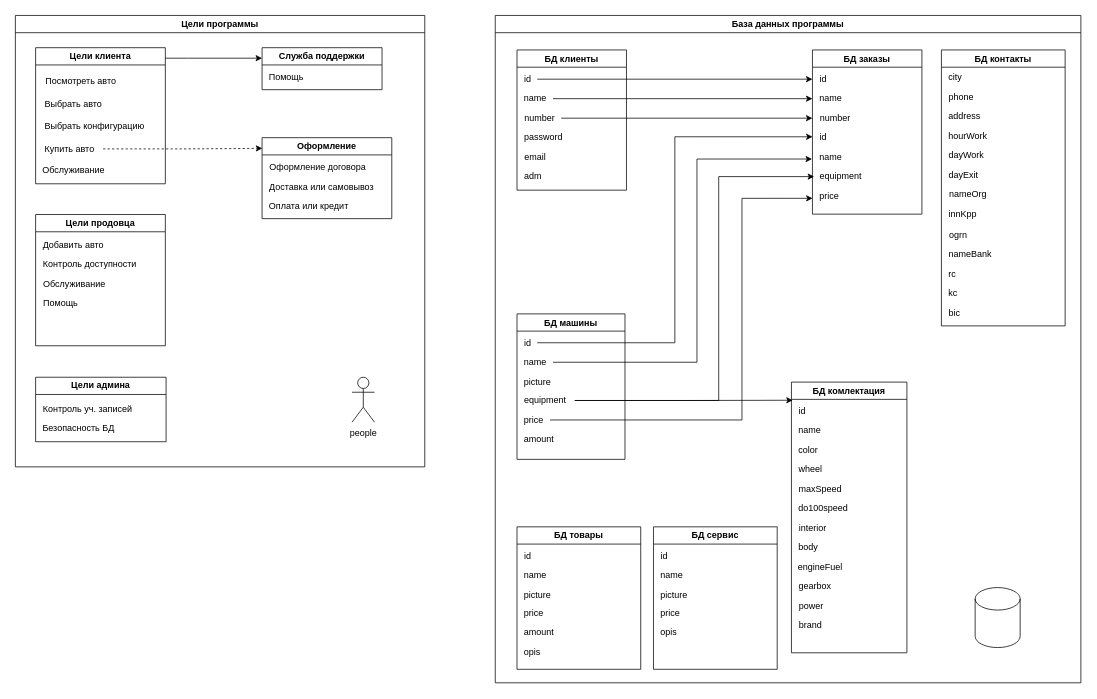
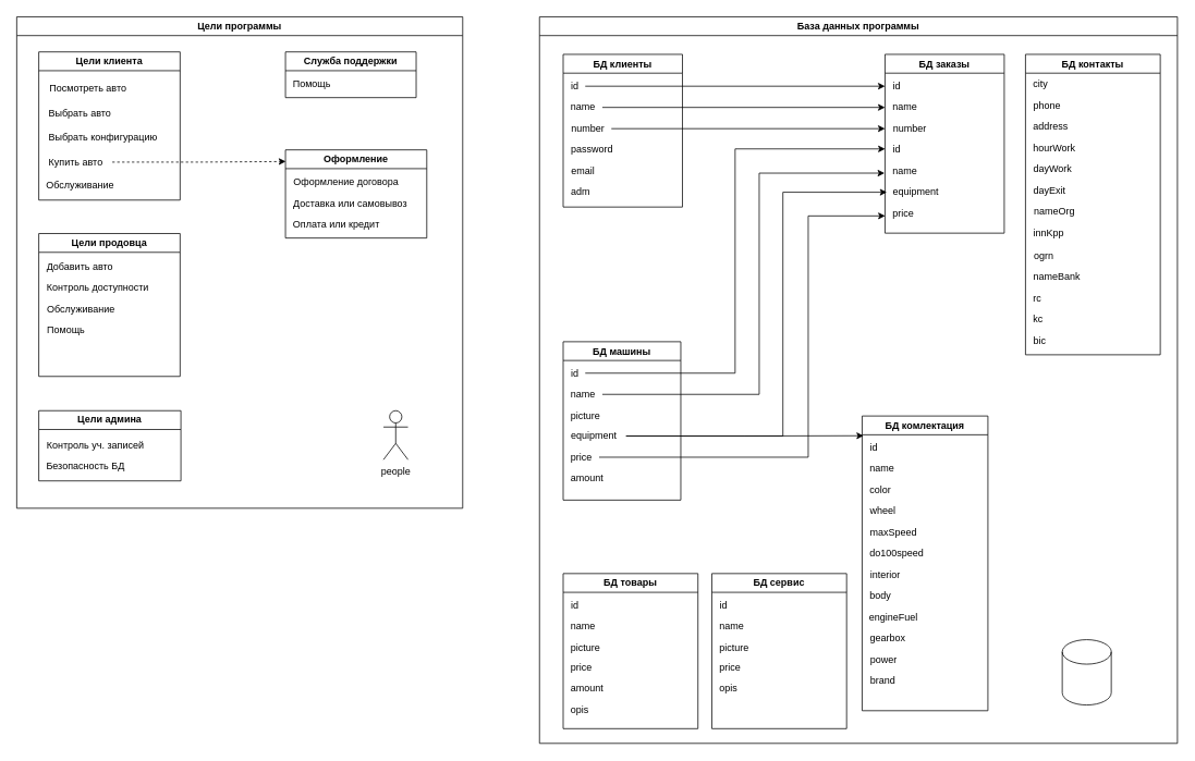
  <mxCell id="0" />
  <mxCell id="1" parent="0" />
  <mxCell id="2" value="Цели программы" style="swimlane;whiteSpace=wrap;html=1;" parent="1" vertex="1"><mxGeometry x="20" y="20" width="546" height="602" as="geometry" /></mxCell>
  <mxCell id="3" value="" style="group" parent="2" vertex="1" connectable="0"><mxGeometry x="27" y="43" width="475" height="525.5" as="geometry" /></mxCell>
  <mxCell id="4" value="Цели клиента" style="swimlane;whiteSpace=wrap;html=1;" parent="3" vertex="1"><mxGeometry width="173" height="181.5" as="geometry"><mxRectangle x="50" y="40" width="120" height="30" as="alternateBounds" /></mxGeometry></mxCell>
  <mxCell id="5" value="Посмотреть авто" style="text;html=1;align=center;verticalAlign=middle;resizable=0;points=[];autosize=1;strokeColor=none;fillColor=none;" parent="4" vertex="1"><mxGeometry y="30" width="120" height="30" as="geometry" /></mxCell>
  <mxCell id="6" value="Купить авто" style="text;html=1;align=center;verticalAlign=middle;resizable=0;points=[];autosize=1;strokeColor=none;fillColor=none;" parent="4" vertex="1"><mxGeometry y="120" width="90" height="30" as="geometry" /></mxCell>
  <mxCell id="7" value="Выбрать авто" style="text;html=1;align=center;verticalAlign=middle;resizable=0;points=[];autosize=1;strokeColor=none;fillColor=none;" parent="4" vertex="1"><mxGeometry y="60" width="100" height="30" as="geometry" /></mxCell>
  <mxCell id="8" value="Выбрать конфигурацию " style="text;align=center;verticalAlign=middle;resizable=0;points=[];autosize=1;strokeColor=none;fillColor=none;html=1;" parent="4" vertex="1"><mxGeometry y="90" width="160" height="30" as="geometry" /></mxCell>
  <mxCell id="9" value="Обслуживание&amp;nbsp;" style="text;html=1;align=center;verticalAlign=middle;resizable=0;points=[];autosize=1;strokeColor=none;fillColor=none;" parent="4" vertex="1"><mxGeometry y="150" width="104" height="26" as="geometry" /></mxCell>
  <mxCell id="10" value="Служба поддержки" style="swimlane;whiteSpace=wrap;html=1;" parent="3" vertex="1"><mxGeometry x="302" width="160" height="56" as="geometry"><mxRectangle x="352" y="126" width="149" height="26" as="alternateBounds" /></mxGeometry></mxCell>
  <mxCell id="11" value="Помощь" style="text;html=1;align=center;verticalAlign=middle;resizable=0;points=[];autosize=1;strokeColor=none;fillColor=none;" parent="10" vertex="1"><mxGeometry y="27" width="64" height="26" as="geometry" /></mxCell>
- <mxCell id="12" style="edgeStyle=orthogonalEdgeStyle;rounded=0;orthogonalLoop=1;jettySize=auto;html=1;entryX=0;entryY=0.25;entryDx=0;entryDy=0;" parent="3" source="4" target="10" edge="1"><mxGeometry relative="1" as="geometry"><Array as="points"><mxPoint x="204" y="14" /><mxPoint x="204" y="14" /></Array></mxGeometry></mxCell>
  <mxCell id="13" value="Оформление" style="swimlane;whiteSpace=wrap;html=1;" parent="3" vertex="1"><mxGeometry x="302" y="120" width="173" height="108" as="geometry" /></mxCell>
  <mxCell id="14" value="Оформление договора" style="text;html=1;align=center;verticalAlign=middle;resizable=0;points=[];autosize=1;strokeColor=none;fillColor=none;" parent="13" vertex="1"><mxGeometry y="27" width="147" height="26" as="geometry" /></mxCell>
  <mxCell id="15" value="Доставка или самовывоз" style="text;html=1;align=center;verticalAlign=middle;resizable=0;points=[];autosize=1;strokeColor=none;fillColor=none;" parent="13" vertex="1"><mxGeometry y="53" width="158" height="26" as="geometry" /></mxCell>
  <mxCell id="16" value="Оплата или кредит" style="text;html=1;align=center;verticalAlign=middle;resizable=0;points=[];autosize=1;strokeColor=none;fillColor=none;" parent="13" vertex="1"><mxGeometry y="79" width="124" height="26" as="geometry" /></mxCell>
  <mxCell id="17" style="edgeStyle=orthogonalEdgeStyle;rounded=0;orthogonalLoop=1;jettySize=auto;html=1;entryX=0.002;entryY=0.132;entryDx=0;entryDy=0;entryPerimeter=0;dashed=1;" parent="3" source="6" target="13" edge="1"><mxGeometry relative="1" as="geometry" /></mxCell>
  <mxCell id="18" value="Цели продовца" style="swimlane;whiteSpace=wrap;html=1;" parent="3" vertex="1"><mxGeometry y="222.5" width="173" height="175" as="geometry"><mxRectangle x="50" y="40" width="120" height="30" as="alternateBounds" /></mxGeometry></mxCell>
  <mxCell id="19" value="Добавить авто" style="text;html=1;align=center;verticalAlign=middle;resizable=0;points=[];autosize=1;strokeColor=none;fillColor=none;" parent="18" vertex="1"><mxGeometry x="0.5" y="27" width="99" height="26" as="geometry" /></mxCell>
  <mxCell id="20" value="Контроль доступности" style="text;html=1;align=center;verticalAlign=middle;resizable=0;points=[];autosize=1;strokeColor=none;fillColor=none;" parent="18" vertex="1"><mxGeometry y="53" width="143" height="26" as="geometry" /></mxCell>
  <mxCell id="21" value="Обслуживание&amp;nbsp;" style="text;html=1;align=center;verticalAlign=middle;resizable=0;points=[];autosize=1;strokeColor=none;fillColor=none;" parent="18" vertex="1"><mxGeometry x="0.5" y="79" width="104" height="26" as="geometry" /></mxCell>
  <mxCell id="22" value="Помощь" style="text;html=1;align=center;verticalAlign=middle;resizable=0;points=[];autosize=1;strokeColor=none;fillColor=none;" parent="18" vertex="1"><mxGeometry x="0.5" y="105" width="64" height="26" as="geometry" /></mxCell>
  <mxCell id="23" value="Цели админа" style="swimlane;whiteSpace=wrap;html=1;" parent="3" vertex="1"><mxGeometry y="439.5" width="174" height="86" as="geometry" /></mxCell>
  <mxCell id="24" value="Контроль уч. записей" style="text;html=1;align=center;verticalAlign=middle;resizable=0;points=[];autosize=1;strokeColor=none;fillColor=none;" parent="23" vertex="1"><mxGeometry y="29" width="137" height="26" as="geometry" /></mxCell>
  <mxCell id="25" value="Безопасность БД" style="text;html=1;align=center;verticalAlign=middle;resizable=0;points=[];autosize=1;strokeColor=none;fillColor=none;" parent="23" vertex="1"><mxGeometry y="55" width="114" height="26" as="geometry" /></mxCell>
  <mxCell id="26" value="people" style="shape=umlActor;verticalLabelPosition=bottom;verticalAlign=top;html=1;outlineConnect=0;" parent="3" vertex="1"><mxGeometry x="422" y="439.5" width="30" height="60" as="geometry" /></mxCell>
  <mxCell id="27" value="База данных программы" style="swimlane;whiteSpace=wrap;html=1;" parent="1" vertex="1"><mxGeometry x="660" y="20" width="781" height="890" as="geometry" /></mxCell>
  <mxCell id="28" value="БД товары" style="swimlane;whiteSpace=wrap;html=1;" parent="27" vertex="1"><mxGeometry x="29" y="682" width="165" height="190" as="geometry" /></mxCell>
  <mxCell id="29" value="id" style="text;html=1;align=center;verticalAlign=middle;resizable=0;points=[];autosize=1;strokeColor=none;fillColor=none;" parent="28" vertex="1"><mxGeometry y="26" width="27" height="26" as="geometry" /></mxCell>
  <mxCell id="30" value="name" style="text;html=1;align=center;verticalAlign=middle;resizable=0;points=[];autosize=1;strokeColor=none;fillColor=none;" parent="28" vertex="1"><mxGeometry y="52" width="48" height="26" as="geometry" /></mxCell>
  <mxCell id="31" value="amount" style="text;html=1;align=center;verticalAlign=middle;resizable=0;points=[];autosize=1;strokeColor=none;fillColor=none;" parent="28" vertex="1"><mxGeometry y="128" width="58" height="26" as="geometry" /></mxCell>
  <mxCell id="32" value="picture" style="text;html=1;align=center;verticalAlign=middle;resizable=0;points=[];autosize=1;strokeColor=none;fillColor=none;" parent="28" vertex="1"><mxGeometry y="78" width="54" height="26" as="geometry" /></mxCell>
  <mxCell id="33" value="price" style="text;html=1;align=center;verticalAlign=middle;resizable=0;points=[];autosize=1;strokeColor=none;fillColor=none;" parent="28" vertex="1"><mxGeometry y="102" width="44" height="26" as="geometry" /></mxCell>
  <mxCell id="34" value="opis" style="text;html=1;align=center;verticalAlign=middle;resizable=0;points=[];autosize=1;strokeColor=none;fillColor=none;" parent="28" vertex="1"><mxGeometry y="154" width="40" height="26" as="geometry" /></mxCell>
  <mxCell id="35" value="БД клиенты" style="swimlane;whiteSpace=wrap;html=1;" parent="27" vertex="1"><mxGeometry x="29" y="46" width="146" height="187" as="geometry" /></mxCell>
  <mxCell id="36" value="id" style="text;html=1;align=center;verticalAlign=middle;resizable=0;points=[];autosize=1;strokeColor=none;fillColor=none;" parent="35" vertex="1"><mxGeometry y="26" width="27" height="26" as="geometry" /></mxCell>
  <mxCell id="37" value="name" style="text;html=1;align=center;verticalAlign=middle;resizable=0;points=[];autosize=1;strokeColor=none;fillColor=none;" parent="35" vertex="1"><mxGeometry y="52" width="48" height="26" as="geometry" /></mxCell>
  <mxCell id="38" value="number" style="text;html=1;align=center;verticalAlign=middle;resizable=0;points=[];autosize=1;strokeColor=none;fillColor=none;" parent="35" vertex="1"><mxGeometry y="78" width="59" height="26" as="geometry" /></mxCell>
  <mxCell id="39" value="password" style="text;html=1;align=center;verticalAlign=middle;resizable=0;points=[];autosize=1;strokeColor=none;fillColor=none;" vertex="1" parent="35"><mxGeometry y="104" width="69" height="26" as="geometry" /></mxCell>
  <mxCell id="40" value="email" style="text;html=1;align=center;verticalAlign=middle;resizable=0;points=[];autosize=1;strokeColor=none;fillColor=none;" vertex="1" parent="35"><mxGeometry y="130" width="47" height="26" as="geometry" /></mxCell>
  <mxCell id="41" value="adm" style="text;html=1;align=center;verticalAlign=middle;resizable=0;points=[];autosize=1;strokeColor=none;fillColor=none;" vertex="1" parent="35"><mxGeometry y="156" width="41" height="26" as="geometry" /></mxCell>
  <mxCell id="42" value="БД машины" style="swimlane;whiteSpace=wrap;html=1;" parent="27" vertex="1"><mxGeometry x="29" y="398" width="144" height="194" as="geometry" /></mxCell>
  <mxCell id="43" value="id" style="text;html=1;align=center;verticalAlign=middle;resizable=0;points=[];autosize=1;strokeColor=none;fillColor=none;" parent="42" vertex="1"><mxGeometry y="25.5" width="27" height="26" as="geometry" /></mxCell>
  <mxCell id="44" value="name" style="text;html=1;align=center;verticalAlign=middle;resizable=0;points=[];autosize=1;strokeColor=none;fillColor=none;" parent="42" vertex="1"><mxGeometry y="51.5" width="48" height="26" as="geometry" /></mxCell>
  <mxCell id="45" value="equipment&amp;nbsp;" style="text;html=1;align=center;verticalAlign=middle;resizable=0;points=[];autosize=1;strokeColor=none;fillColor=none;" parent="42" vertex="1"><mxGeometry y="102.5" width="77" height="26" as="geometry" /></mxCell>
  <mxCell id="46" value="price" style="text;html=1;align=center;verticalAlign=middle;resizable=0;points=[];autosize=1;strokeColor=none;fillColor=none;" parent="42" vertex="1"><mxGeometry y="128.5" width="44" height="26" as="geometry" /></mxCell>
  <mxCell id="47" value="amount" style="text;html=1;align=center;verticalAlign=middle;resizable=0;points=[];autosize=1;strokeColor=none;fillColor=none;" parent="42" vertex="1"><mxGeometry y="154.5" width="58" height="26" as="geometry" /></mxCell>
  <mxCell id="48" value="picture" style="text;html=1;align=center;verticalAlign=middle;resizable=0;points=[];autosize=1;strokeColor=none;fillColor=none;" parent="42" vertex="1"><mxGeometry y="77.5" width="54" height="26" as="geometry" /></mxCell>
  <mxCell id="49" value="БД комлектация" style="swimlane;whiteSpace=wrap;html=1;" parent="27" vertex="1"><mxGeometry x="395" y="489" width="154" height="361" as="geometry" /></mxCell>
  <mxCell id="50" value="id" style="text;html=1;align=center;verticalAlign=middle;resizable=0;points=[];autosize=1;strokeColor=none;fillColor=none;" parent="49" vertex="1"><mxGeometry y="26" width="27" height="26" as="geometry" /></mxCell>
  <mxCell id="51" value="name" style="text;html=1;align=center;verticalAlign=middle;resizable=0;points=[];autosize=1;strokeColor=none;fillColor=none;" parent="49" vertex="1"><mxGeometry y="52" width="48" height="26" as="geometry" /></mxCell>
  <mxCell id="52" value="color" style="text;html=1;align=center;verticalAlign=middle;resizable=0;points=[];autosize=1;strokeColor=none;fillColor=none;" parent="49" vertex="1"><mxGeometry y="78" width="44" height="26" as="geometry" /></mxCell>
  <mxCell id="53" value="wheel" style="text;html=1;align=center;verticalAlign=middle;resizable=0;points=[];autosize=1;strokeColor=none;fillColor=none;" parent="49" vertex="1"><mxGeometry y="104" width="49" height="26" as="geometry" /></mxCell>
  <mxCell id="54" value="maxSpeed" style="text;html=1;align=center;verticalAlign=middle;resizable=0;points=[];autosize=1;strokeColor=none;fillColor=none;" parent="49" vertex="1"><mxGeometry y="130" width="75" height="26" as="geometry" /></mxCell>
  <mxCell id="55" value="do100speed" style="text;html=1;align=center;verticalAlign=middle;resizable=0;points=[];autosize=1;strokeColor=none;fillColor=none;" parent="49" vertex="1"><mxGeometry y="156" width="84" height="26" as="geometry" /></mxCell>
  <mxCell id="56" value="interior" style="text;html=1;align=center;verticalAlign=middle;resizable=0;points=[];autosize=1;strokeColor=none;fillColor=none;" parent="49" vertex="1"><mxGeometry y="182" width="55" height="26" as="geometry" /></mxCell>
  <mxCell id="57" value="body" style="text;html=1;align=center;verticalAlign=middle;resizable=0;points=[];autosize=1;strokeColor=none;fillColor=none;" parent="49" vertex="1"><mxGeometry y="208" width="44" height="26" as="geometry" /></mxCell>
  <mxCell id="58" value="engineFuel" style="text;html=1;align=center;verticalAlign=middle;resizable=0;points=[];autosize=1;strokeColor=none;fillColor=none;" parent="49" vertex="1"><mxGeometry x="-1" y="234" width="77" height="26" as="geometry" /></mxCell>
  <mxCell id="59" value="gearbox" style="text;html=1;align=center;verticalAlign=middle;resizable=0;points=[];autosize=1;strokeColor=none;fillColor=none;" parent="49" vertex="1"><mxGeometry y="260" width="61" height="26" as="geometry" /></mxCell>
  <mxCell id="60" value="power" style="text;html=1;align=center;verticalAlign=middle;resizable=0;points=[];autosize=1;strokeColor=none;fillColor=none;" parent="49" vertex="1"><mxGeometry y="286" width="51" height="26" as="geometry" /></mxCell>
  <mxCell id="61" value="brand" style="text;html=1;align=center;verticalAlign=middle;resizable=0;points=[];autosize=1;strokeColor=none;fillColor=none;" parent="49" vertex="1"><mxGeometry y="312" width="49" height="26" as="geometry" /></mxCell>
  <mxCell id="62" style="edgeStyle=orthogonalEdgeStyle;rounded=0;orthogonalLoop=1;jettySize=auto;html=1;entryX=0.011;entryY=0.067;entryDx=0;entryDy=0;entryPerimeter=0;" parent="27" source="45" target="49" edge="1"><mxGeometry relative="1" as="geometry" /></mxCell>
  <mxCell id="63" value="" style="shape=cylinder3;whiteSpace=wrap;html=1;boundedLbl=1;backgroundOutline=1;size=15;" parent="27" vertex="1"><mxGeometry x="640" y="763" width="60" height="80" as="geometry" /></mxCell>
  <mxCell id="64" value="БД заказы" style="swimlane;whiteSpace=wrap;html=1;" parent="27" vertex="1"><mxGeometry x="423" y="46" width="146" height="219" as="geometry" /></mxCell>
  <mxCell id="65" value="id" style="text;html=1;align=center;verticalAlign=middle;resizable=0;points=[];autosize=1;strokeColor=none;fillColor=none;" parent="64" vertex="1"><mxGeometry y="26" width="27" height="26" as="geometry" /></mxCell>
  <mxCell id="66" value="name" style="text;html=1;align=center;verticalAlign=middle;resizable=0;points=[];autosize=1;strokeColor=none;fillColor=none;" parent="64" vertex="1"><mxGeometry y="52" width="48" height="26" as="geometry" /></mxCell>
  <mxCell id="67" value="price" style="text;html=1;align=center;verticalAlign=middle;resizable=0;points=[];autosize=1;strokeColor=none;fillColor=none;" parent="64" vertex="1"><mxGeometry y="182" width="44" height="26" as="geometry" /></mxCell>
  <mxCell id="68" value="number" style="text;html=1;align=center;verticalAlign=middle;resizable=0;points=[];autosize=1;strokeColor=none;fillColor=none;" parent="64" vertex="1"><mxGeometry y="78" width="59" height="26" as="geometry" /></mxCell>
  <mxCell id="69" value="id" style="text;html=1;align=center;verticalAlign=middle;resizable=0;points=[];autosize=1;strokeColor=none;fillColor=none;" parent="64" vertex="1"><mxGeometry y="104" width="27" height="26" as="geometry" /></mxCell>
  <mxCell id="70" value="name" style="text;html=1;align=center;verticalAlign=middle;resizable=0;points=[];autosize=1;strokeColor=none;fillColor=none;" parent="64" vertex="1"><mxGeometry y="130" width="48" height="26" as="geometry" /></mxCell>
  <mxCell id="71" value="equipment&amp;nbsp;" style="text;html=1;align=center;verticalAlign=middle;resizable=0;points=[];autosize=1;strokeColor=none;fillColor=none;" parent="64" vertex="1"><mxGeometry y="156" width="77" height="26" as="geometry" /></mxCell>
  <mxCell id="72" style="edgeStyle=orthogonalEdgeStyle;rounded=0;orthogonalLoop=1;jettySize=auto;html=1;" parent="27" source="36" target="65" edge="1"><mxGeometry relative="1" as="geometry" /></mxCell>
  <mxCell id="73" style="edgeStyle=orthogonalEdgeStyle;rounded=0;orthogonalLoop=1;jettySize=auto;html=1;" parent="27" source="37" target="66" edge="1"><mxGeometry relative="1" as="geometry" /></mxCell>
  <mxCell id="74" style="edgeStyle=orthogonalEdgeStyle;rounded=0;orthogonalLoop=1;jettySize=auto;html=1;" parent="27" source="38" target="68" edge="1"><mxGeometry relative="1" as="geometry" /></mxCell>
  <mxCell id="75" style="edgeStyle=orthogonalEdgeStyle;rounded=0;orthogonalLoop=1;jettySize=auto;html=1;entryX=0.006;entryY=0.455;entryDx=0;entryDy=0;entryPerimeter=0;" parent="27" source="43" target="69" edge="1"><mxGeometry relative="1" as="geometry" /></mxCell>
  <mxCell id="76" style="edgeStyle=orthogonalEdgeStyle;rounded=0;orthogonalLoop=1;jettySize=auto;html=1;entryX=-0.011;entryY=0.595;entryDx=0;entryDy=0;entryPerimeter=0;" parent="27" source="44" target="70" edge="1"><mxGeometry relative="1" as="geometry"><Array as="points"><mxPoint x="269" y="463" /><mxPoint x="269" y="191" /></Array></mxGeometry></mxCell>
  <mxCell id="77" style="edgeStyle=orthogonalEdgeStyle;rounded=0;orthogonalLoop=1;jettySize=auto;html=1;entryX=0.029;entryY=0.497;entryDx=0;entryDy=0;entryPerimeter=0;" parent="27" source="45" target="71" edge="1"><mxGeometry relative="1" as="geometry"><Array as="points"><mxPoint x="298" y="513" /><mxPoint x="298" y="215" /></Array></mxGeometry></mxCell>
  <mxCell id="78" style="edgeStyle=orthogonalEdgeStyle;rounded=0;orthogonalLoop=1;jettySize=auto;html=1;entryX=0.004;entryY=0.611;entryDx=0;entryDy=0;entryPerimeter=0;" parent="27" source="46" target="67" edge="1"><mxGeometry relative="1" as="geometry"><Array as="points"><mxPoint x="329" y="539" /><mxPoint x="329" y="244" /></Array></mxGeometry></mxCell>
  <mxCell id="79" value="БД сервис" style="swimlane;whiteSpace=wrap;html=1;" parent="27" vertex="1"><mxGeometry x="211" y="682" width="165" height="190" as="geometry" /></mxCell>
  <mxCell id="80" value="id" style="text;html=1;align=center;verticalAlign=middle;resizable=0;points=[];autosize=1;strokeColor=none;fillColor=none;" parent="79" vertex="1"><mxGeometry y="26" width="27" height="26" as="geometry" /></mxCell>
  <mxCell id="81" value="name" style="text;html=1;align=center;verticalAlign=middle;resizable=0;points=[];autosize=1;strokeColor=none;fillColor=none;" parent="79" vertex="1"><mxGeometry y="52" width="48" height="26" as="geometry" /></mxCell>
  <mxCell id="82" value="picture" style="text;html=1;align=center;verticalAlign=middle;resizable=0;points=[];autosize=1;strokeColor=none;fillColor=none;" parent="79" vertex="1"><mxGeometry y="78" width="54" height="26" as="geometry" /></mxCell>
  <mxCell id="83" value="price" style="text;html=1;align=center;verticalAlign=middle;resizable=0;points=[];autosize=1;strokeColor=none;fillColor=none;" parent="79" vertex="1"><mxGeometry y="102" width="44" height="26" as="geometry" /></mxCell>
  <mxCell id="84" value="opis" style="text;html=1;align=center;verticalAlign=middle;resizable=0;points=[];autosize=1;strokeColor=none;fillColor=none;" parent="79" vertex="1"><mxGeometry y="128" width="40" height="26" as="geometry" /></mxCell>
  <mxCell id="85" value="БД контакты" style="swimlane;whiteSpace=wrap;html=1;" vertex="1" parent="27"><mxGeometry x="595" y="46" width="165" height="368" as="geometry" /></mxCell>
  <mxCell id="86" value="city" style="text;html=1;align=center;verticalAlign=middle;resizable=0;points=[];autosize=1;strokeColor=none;fillColor=none;" vertex="1" parent="85"><mxGeometry y="24" width="36" height="26" as="geometry" /></mxCell>
  <mxCell id="87" value="phone" style="text;html=1;align=center;verticalAlign=middle;resizable=0;points=[];autosize=1;strokeColor=none;fillColor=none;" vertex="1" parent="85"><mxGeometry y="50" width="51" height="26" as="geometry" /></mxCell>
  <mxCell id="88" value="address&amp;nbsp;" style="text;html=1;align=center;verticalAlign=middle;resizable=0;points=[];autosize=1;strokeColor=none;fillColor=none;" vertex="1" parent="85"><mxGeometry y="76" width="64" height="26" as="geometry" /></mxCell>
  <mxCell id="89" value="hourWork" style="text;html=1;align=center;verticalAlign=middle;resizable=0;points=[];autosize=1;strokeColor=none;fillColor=none;" vertex="1" parent="85"><mxGeometry y="102" width="70" height="26" as="geometry" /></mxCell>
  <mxCell id="90" value="dayWork" style="text;html=1;align=center;verticalAlign=middle;resizable=0;points=[];autosize=1;strokeColor=none;fillColor=none;" vertex="1" parent="85"><mxGeometry y="128" width="65" height="26" as="geometry" /></mxCell>
  <mxCell id="91" value="dayExit" style="text;html=1;align=center;verticalAlign=middle;resizable=0;points=[];autosize=1;strokeColor=none;fillColor=none;" vertex="1" parent="85"><mxGeometry y="154" width="57" height="26" as="geometry" /></mxCell>
  <mxCell id="92" value="nameOrg" style="text;html=1;align=center;verticalAlign=middle;resizable=0;points=[];autosize=1;strokeColor=none;fillColor=none;" vertex="1" parent="85"><mxGeometry x="1" y="180" width="68" height="26" as="geometry" /></mxCell>
  <mxCell id="93" value="innKpp" style="text;html=1;align=center;verticalAlign=middle;resizable=0;points=[];autosize=1;strokeColor=none;fillColor=none;" vertex="1" parent="85"><mxGeometry y="206" width="55" height="26" as="geometry" /></mxCell>
  <mxCell id="94" value="ogrn" style="text;html=1;align=center;verticalAlign=middle;resizable=0;points=[];autosize=1;strokeColor=none;fillColor=none;" vertex="1" parent="85"><mxGeometry x="1" y="234" width="42" height="26" as="geometry" /></mxCell>
  <mxCell id="95" value="nameBank" style="text;html=1;align=center;verticalAlign=middle;resizable=0;points=[];autosize=1;strokeColor=none;fillColor=none;" vertex="1" parent="85"><mxGeometry y="260" width="75" height="26" as="geometry" /></mxCell>
  <mxCell id="96" value="rc" style="text;html=1;align=center;verticalAlign=middle;resizable=0;points=[];autosize=1;strokeColor=none;fillColor=none;" vertex="1" parent="85"><mxGeometry y="286" width="28" height="26" as="geometry" /></mxCell>
  <mxCell id="97" value="kc" style="text;html=1;align=center;verticalAlign=middle;resizable=0;points=[];autosize=1;strokeColor=none;fillColor=none;" vertex="1" parent="85"><mxGeometry y="312" width="30" height="26" as="geometry" /></mxCell>
  <mxCell id="98" value="bic" style="text;html=1;align=center;verticalAlign=middle;resizable=0;points=[];autosize=1;strokeColor=none;fillColor=none;" vertex="1" parent="85"><mxGeometry y="338" width="33" height="26" as="geometry" /></mxCell>
